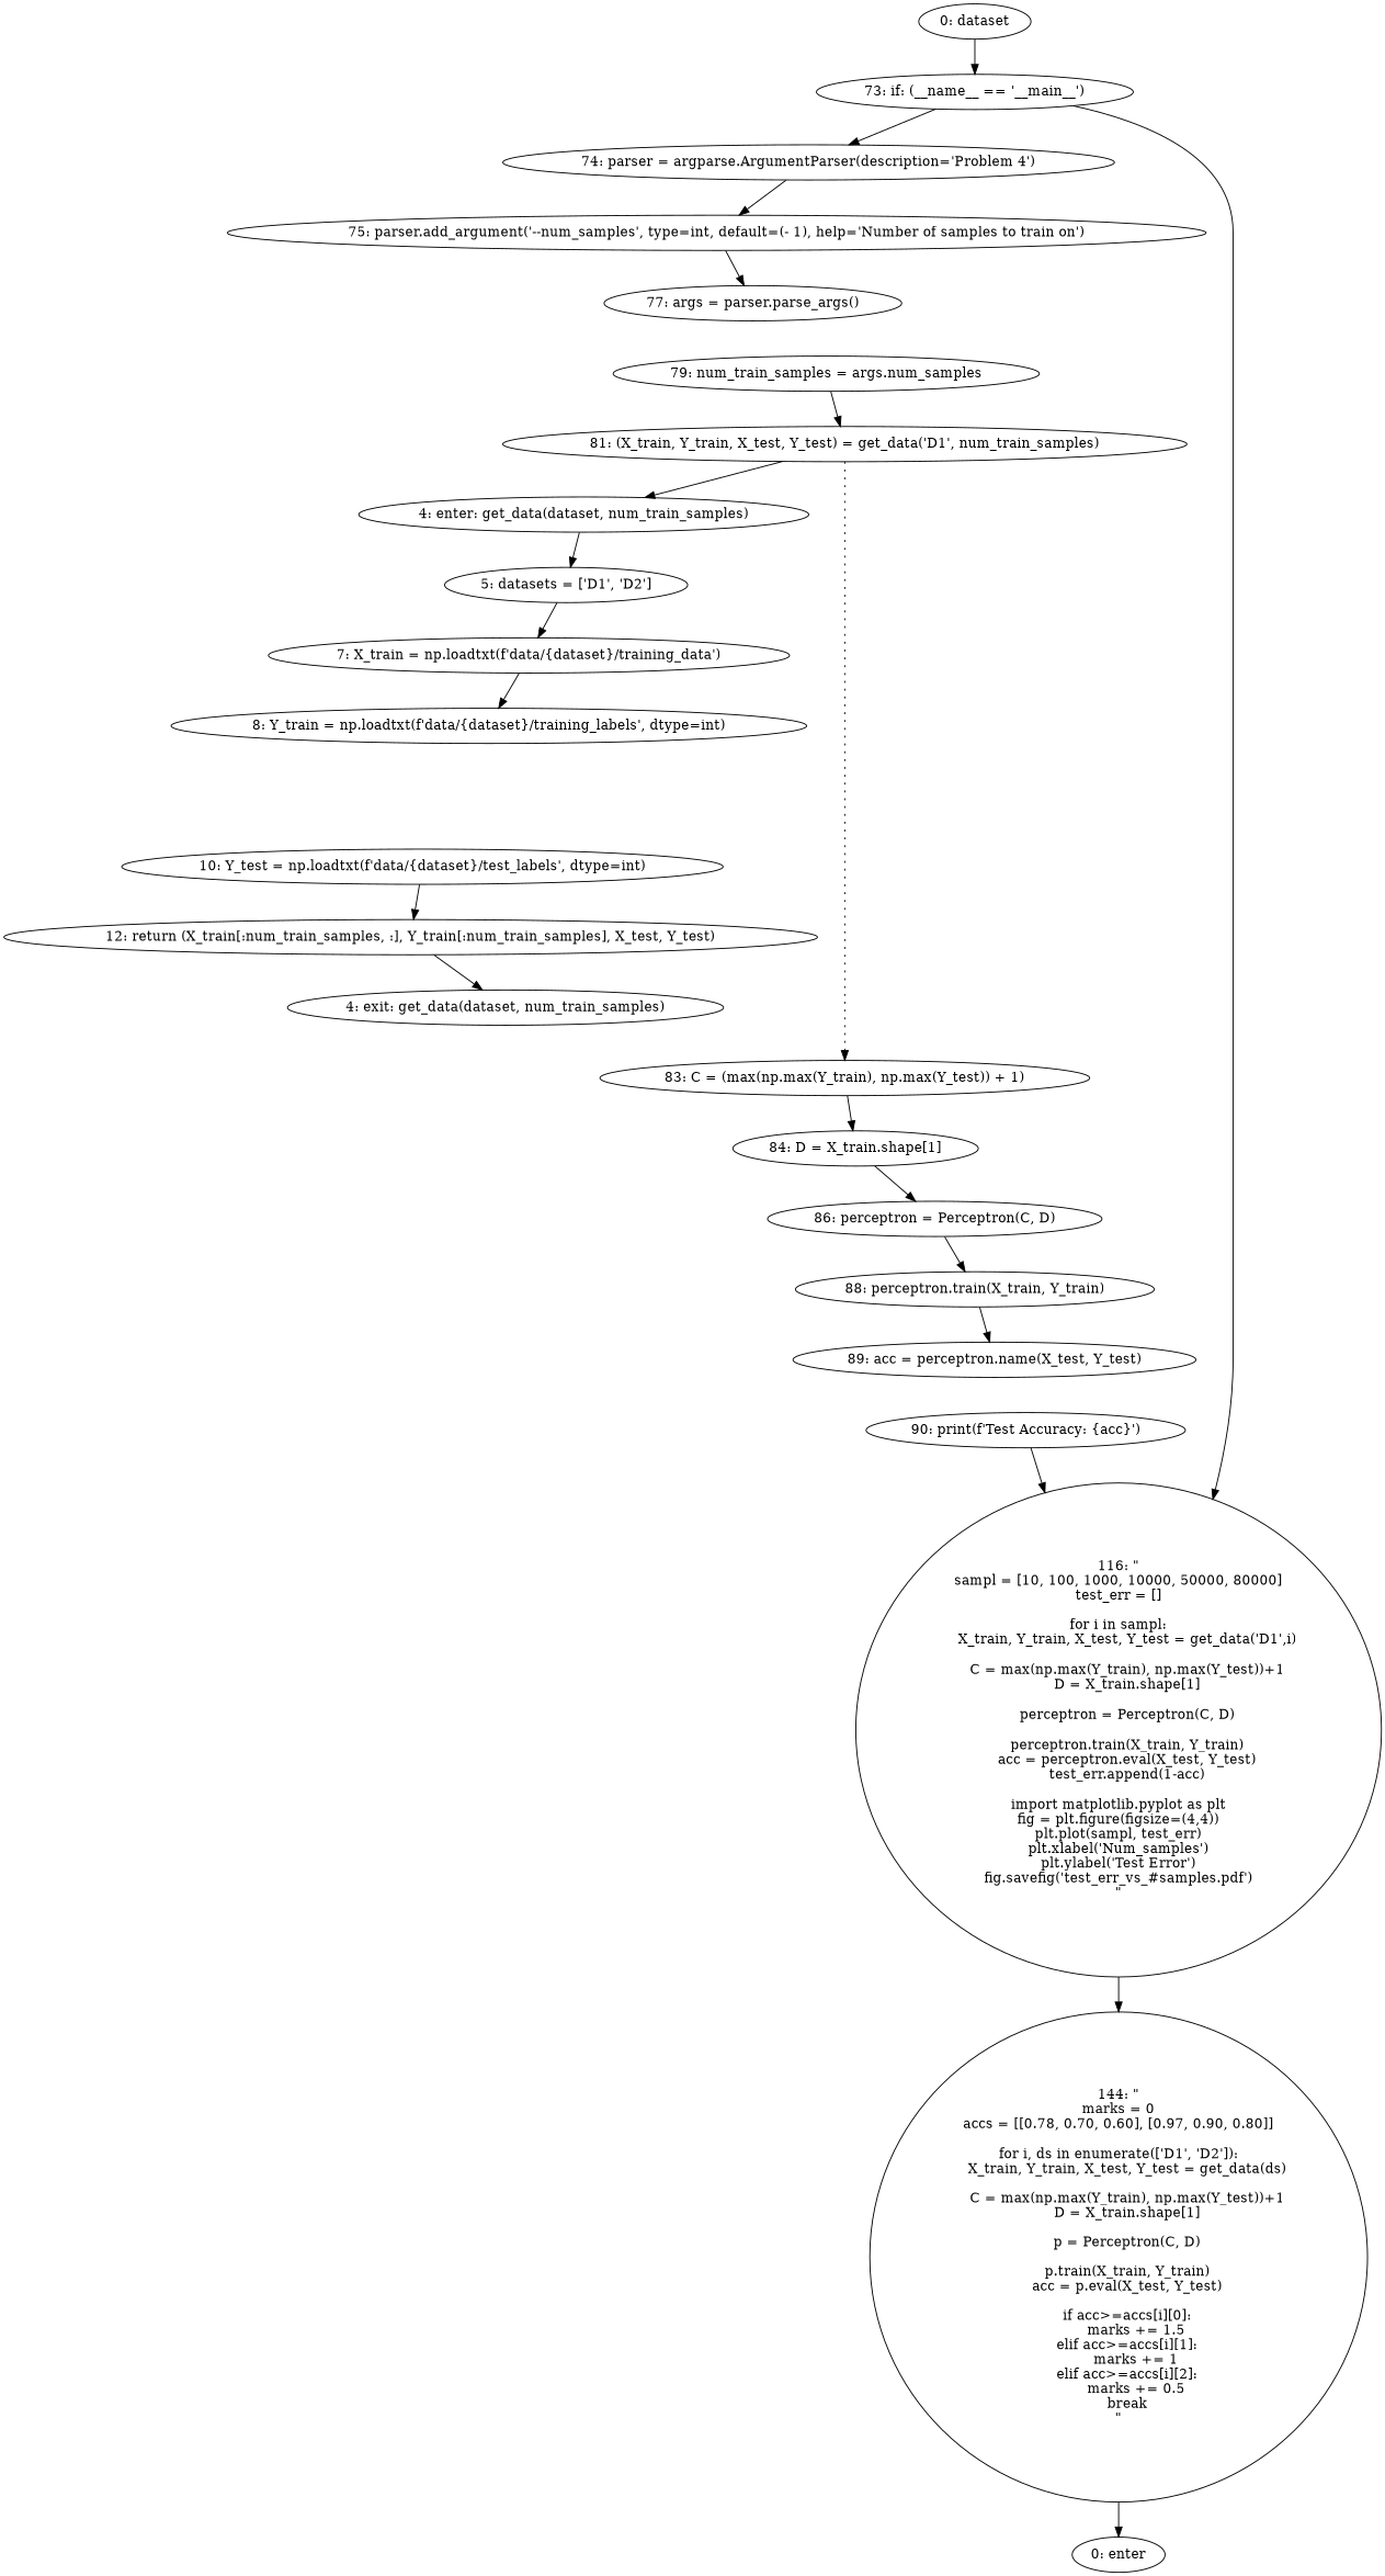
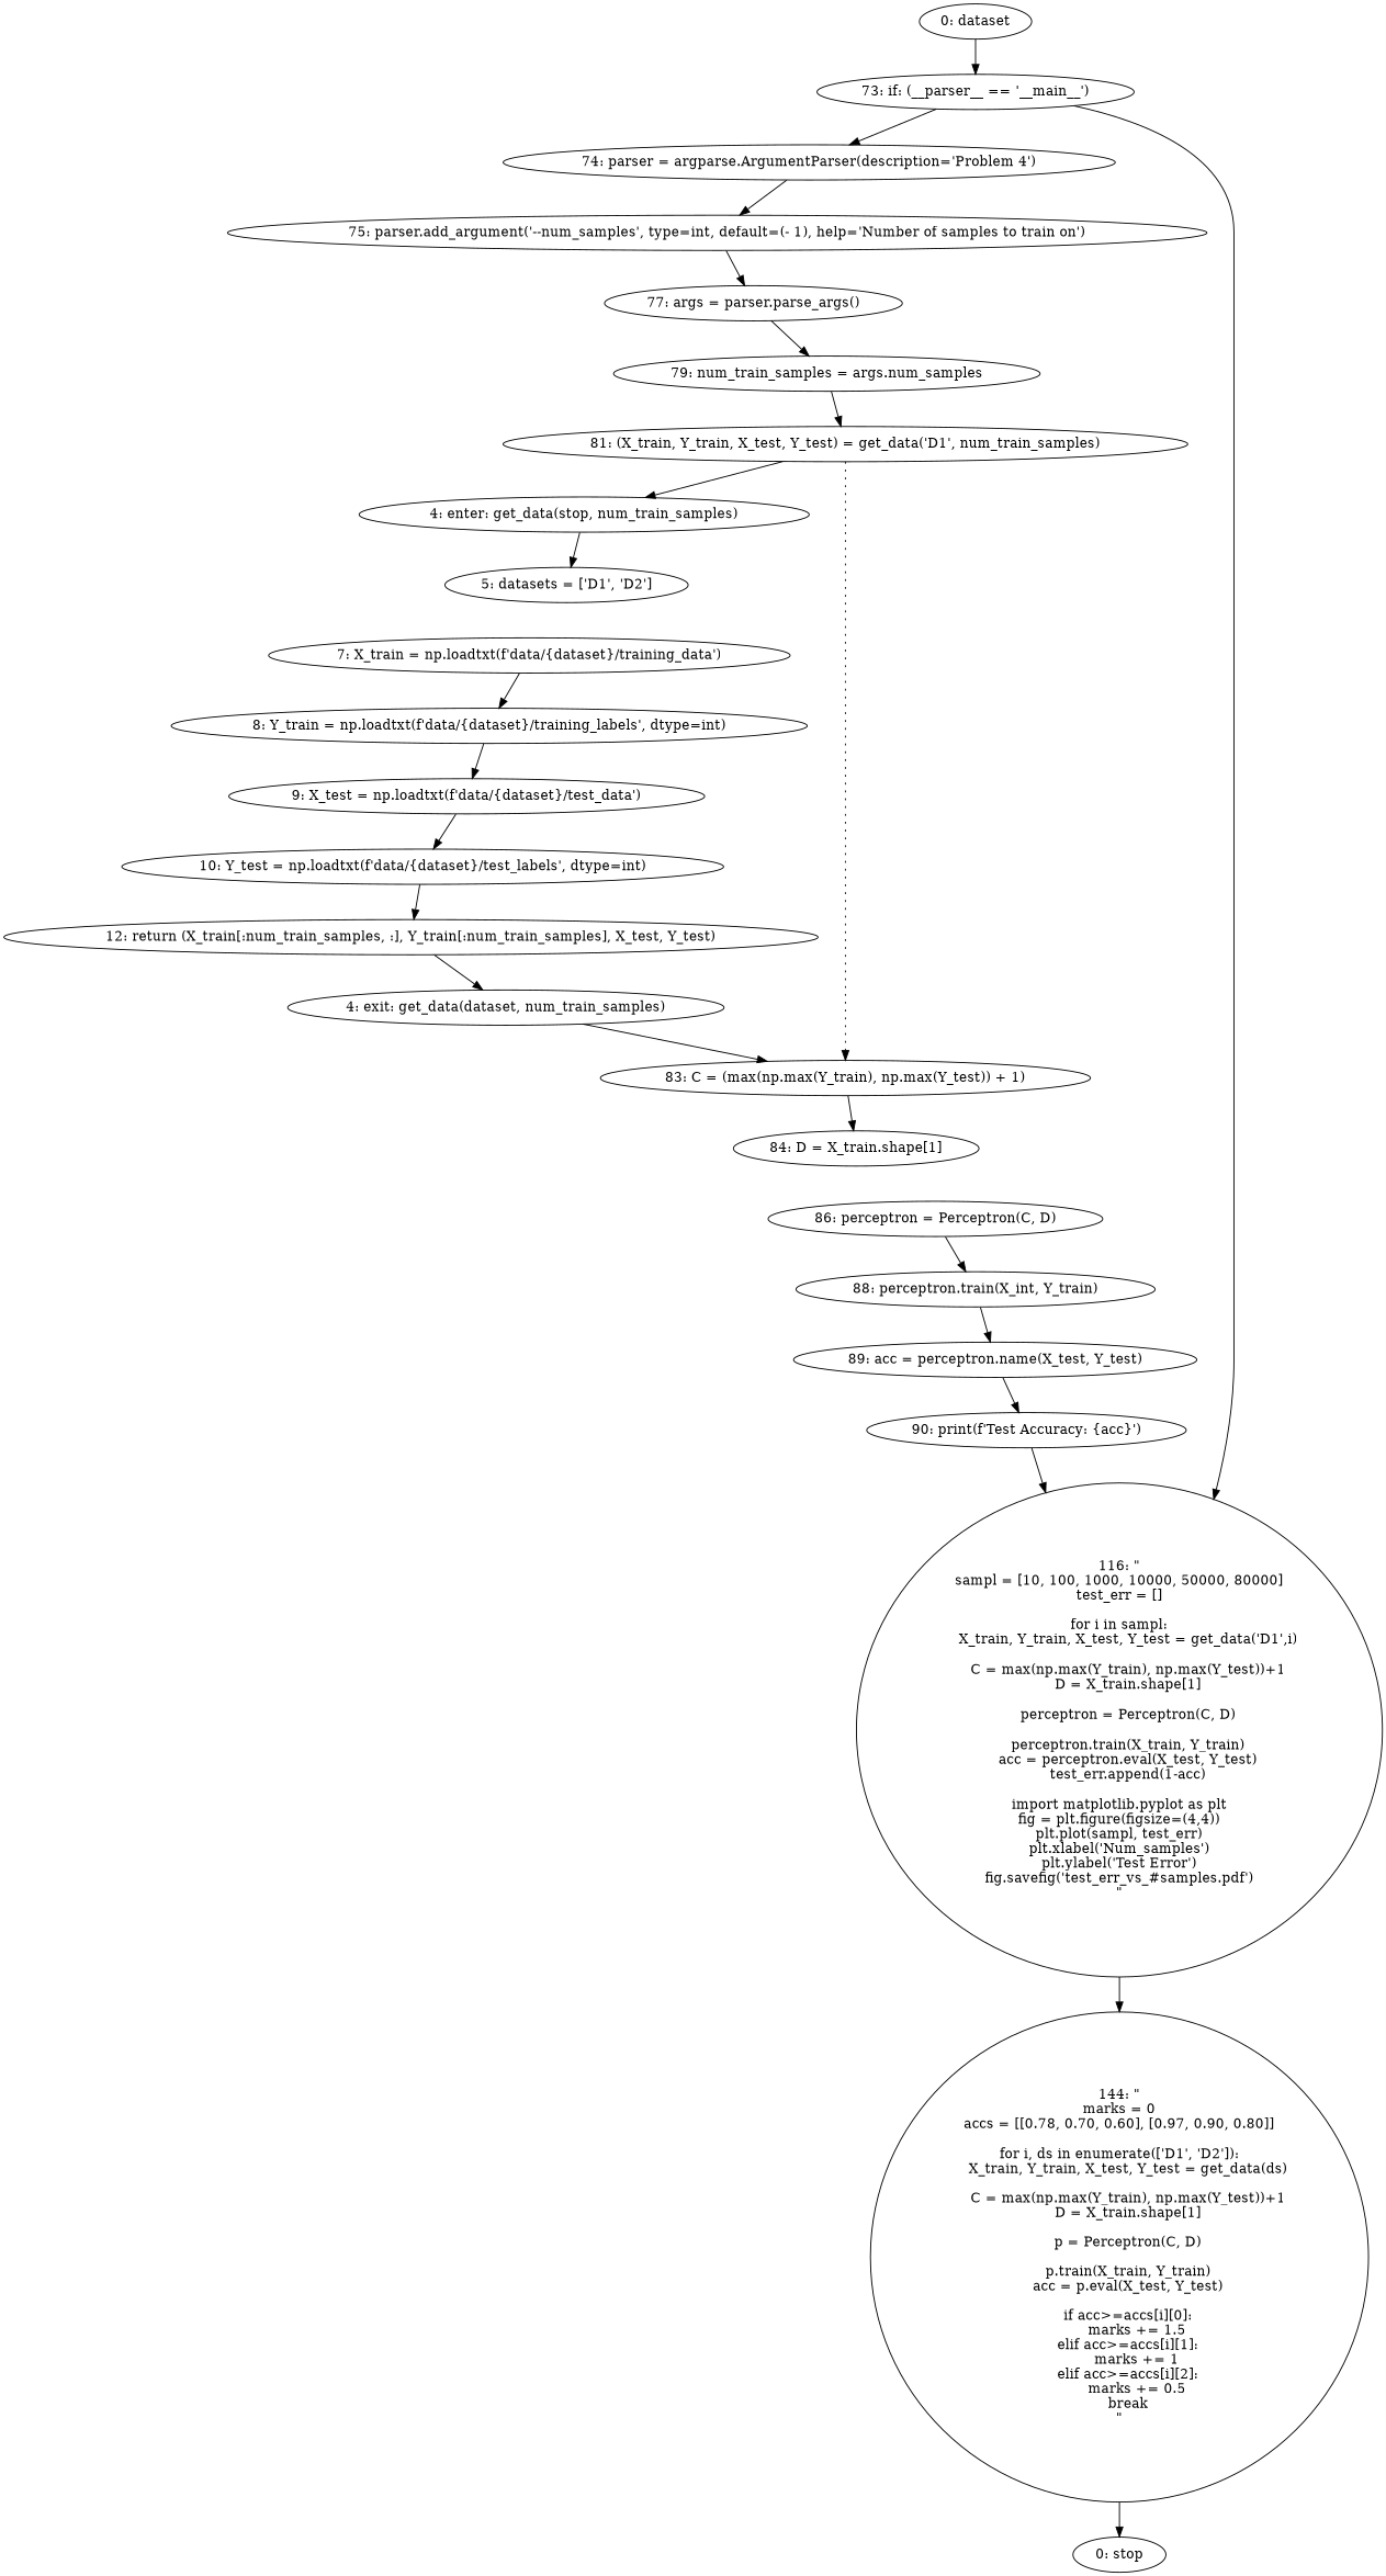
  strict digraph {
    n1 [label="0: dataset"]
-   n2 [label="73: if: (__name__ == '__main__')"]
+   n2 [label="73: if: (__parser__ == '__main__')"]
    n3 [label="74: parser = argparse.ArgumentParser(description='Problem 4')"]
    n4 [label="116: \"\nsampl = [10, 100, 1000, 10000, 50000, 80000]\ntest_err = []\n    \nfor i in sampl:\n    X_train, Y_train, X_test, Y_test = get_data('D1',i)\n\n    C = max(np.max(Y_train), np.max(Y_test))+1\n    D = X_train.shape[1]\n\n    perceptron = Perceptron(C, D)\n\n    perceptron.train(X_train, Y_train)\n    acc = perceptron.eval(X_test, Y_test)\n    test_err.append(1-acc)\n\nimport matplotlib.pyplot as plt\nfig = plt.figure(figsize=(4,4))\nplt.plot(sampl, test_err)\nplt.xlabel('Num_samples')\nplt.ylabel('Test Error')\nfig.savefig('test_err_vs_#samples.pdf')\n\""]
    n5 [label="75: parser.add_argument('--num_samples', type=int, default=(- 1), help='Number of samples to train on')"]
    n6 [label="144: \"\nmarks = 0\naccs = [[0.78, 0.70, 0.60], [0.97, 0.90, 0.80]]\n\nfor i, ds in enumerate(['D1', 'D2']):\n    X_train, Y_train, X_test, Y_test = get_data(ds)\n        \n    C = max(np.max(Y_train), np.max(Y_test))+1\n    D = X_train.shape[1]\n        \n    p = Perceptron(C, D)\n        \n    p.train(X_train, Y_train)\n    acc = p.eval(X_test, Y_test)\n    \n    if acc>=accs[i][0]:\n        marks += 1.5\n    elif acc>=accs[i][1]:\n        marks += 1\n    elif acc>=accs[i][2]:\n        marks += 0.5\n    break\n\""]
    n7 [label="77: args = parser.parse_args()"]
-   n8 [label="0: enter"]
-   n9 [label="4: enter: get_data(dataset, num_train_samples)"]
+   n8 [label="0: stop"]
+   n9 [label="4: enter: get_data(stop, num_train_samples)"]
    n10 [label="5: datasets = ['D1', 'D2']"]
    n11 [label="7: X_train = np.loadtxt(f'data/{dataset}/training_data')"]
    n12 [label="8: Y_train = np.loadtxt(f'data/{dataset}/training_labels', dtype=int)"]
+   n13 [label="9: X_test = np.loadtxt(f'data/{dataset}/test_data')"]
    n14 [label="81: (X_train, Y_train, X_test, Y_test) = get_data('D1', num_train_samples)"]
    n15 [label="83: C = (max(np.max(Y_train), np.max(Y_test)) + 1)"]
    n16 [label="84: D = X_train.shape[1]"]
    n17 [label="86: perceptron = Perceptron(C, D)"]
-   n18 [label="88: perceptron.train(X_train, Y_train)"]
+   n18 [label="88: perceptron.train(X_int, Y_train)"]
    n19 [label="4: exit: get_data(dataset, num_train_samples)"]
    n20 [label="12: return (X_train[:num_train_samples, :], Y_train[:num_train_samples], X_test, Y_test)"]
    n21 [label="10: Y_test = np.loadtxt(f'data/{dataset}/test_labels', dtype=int)"]
    n22 [label="79: num_train_samples = args.num_samples"]
    n23 [label="89: acc = perceptron.name(X_test, Y_test)"]
    n24 [label="90: print(f'Test Accuracy: {acc}')"]
    n1 -> n2
    n2 -> n3
    n2 -> n4
    n3 -> n5
    n4 -> n6
    n5 -> n7
    n6 -> n8
+   n7 -> n22
    n9 -> n10
-   n10 -> n11
    n11 -> n12
+   n12 -> n13
+   n13 -> n21
    n14 -> n9
    n14 -> n15 [style=dotted weight=100]
    n15 -> n16
-   n16 -> n17
    n17 -> n18
    n18 -> n23
+   n19 -> n15
    n20 -> n19
    n21 -> n20
    n22 -> n14
+   n23 -> n24
    n24 -> n4
  }
